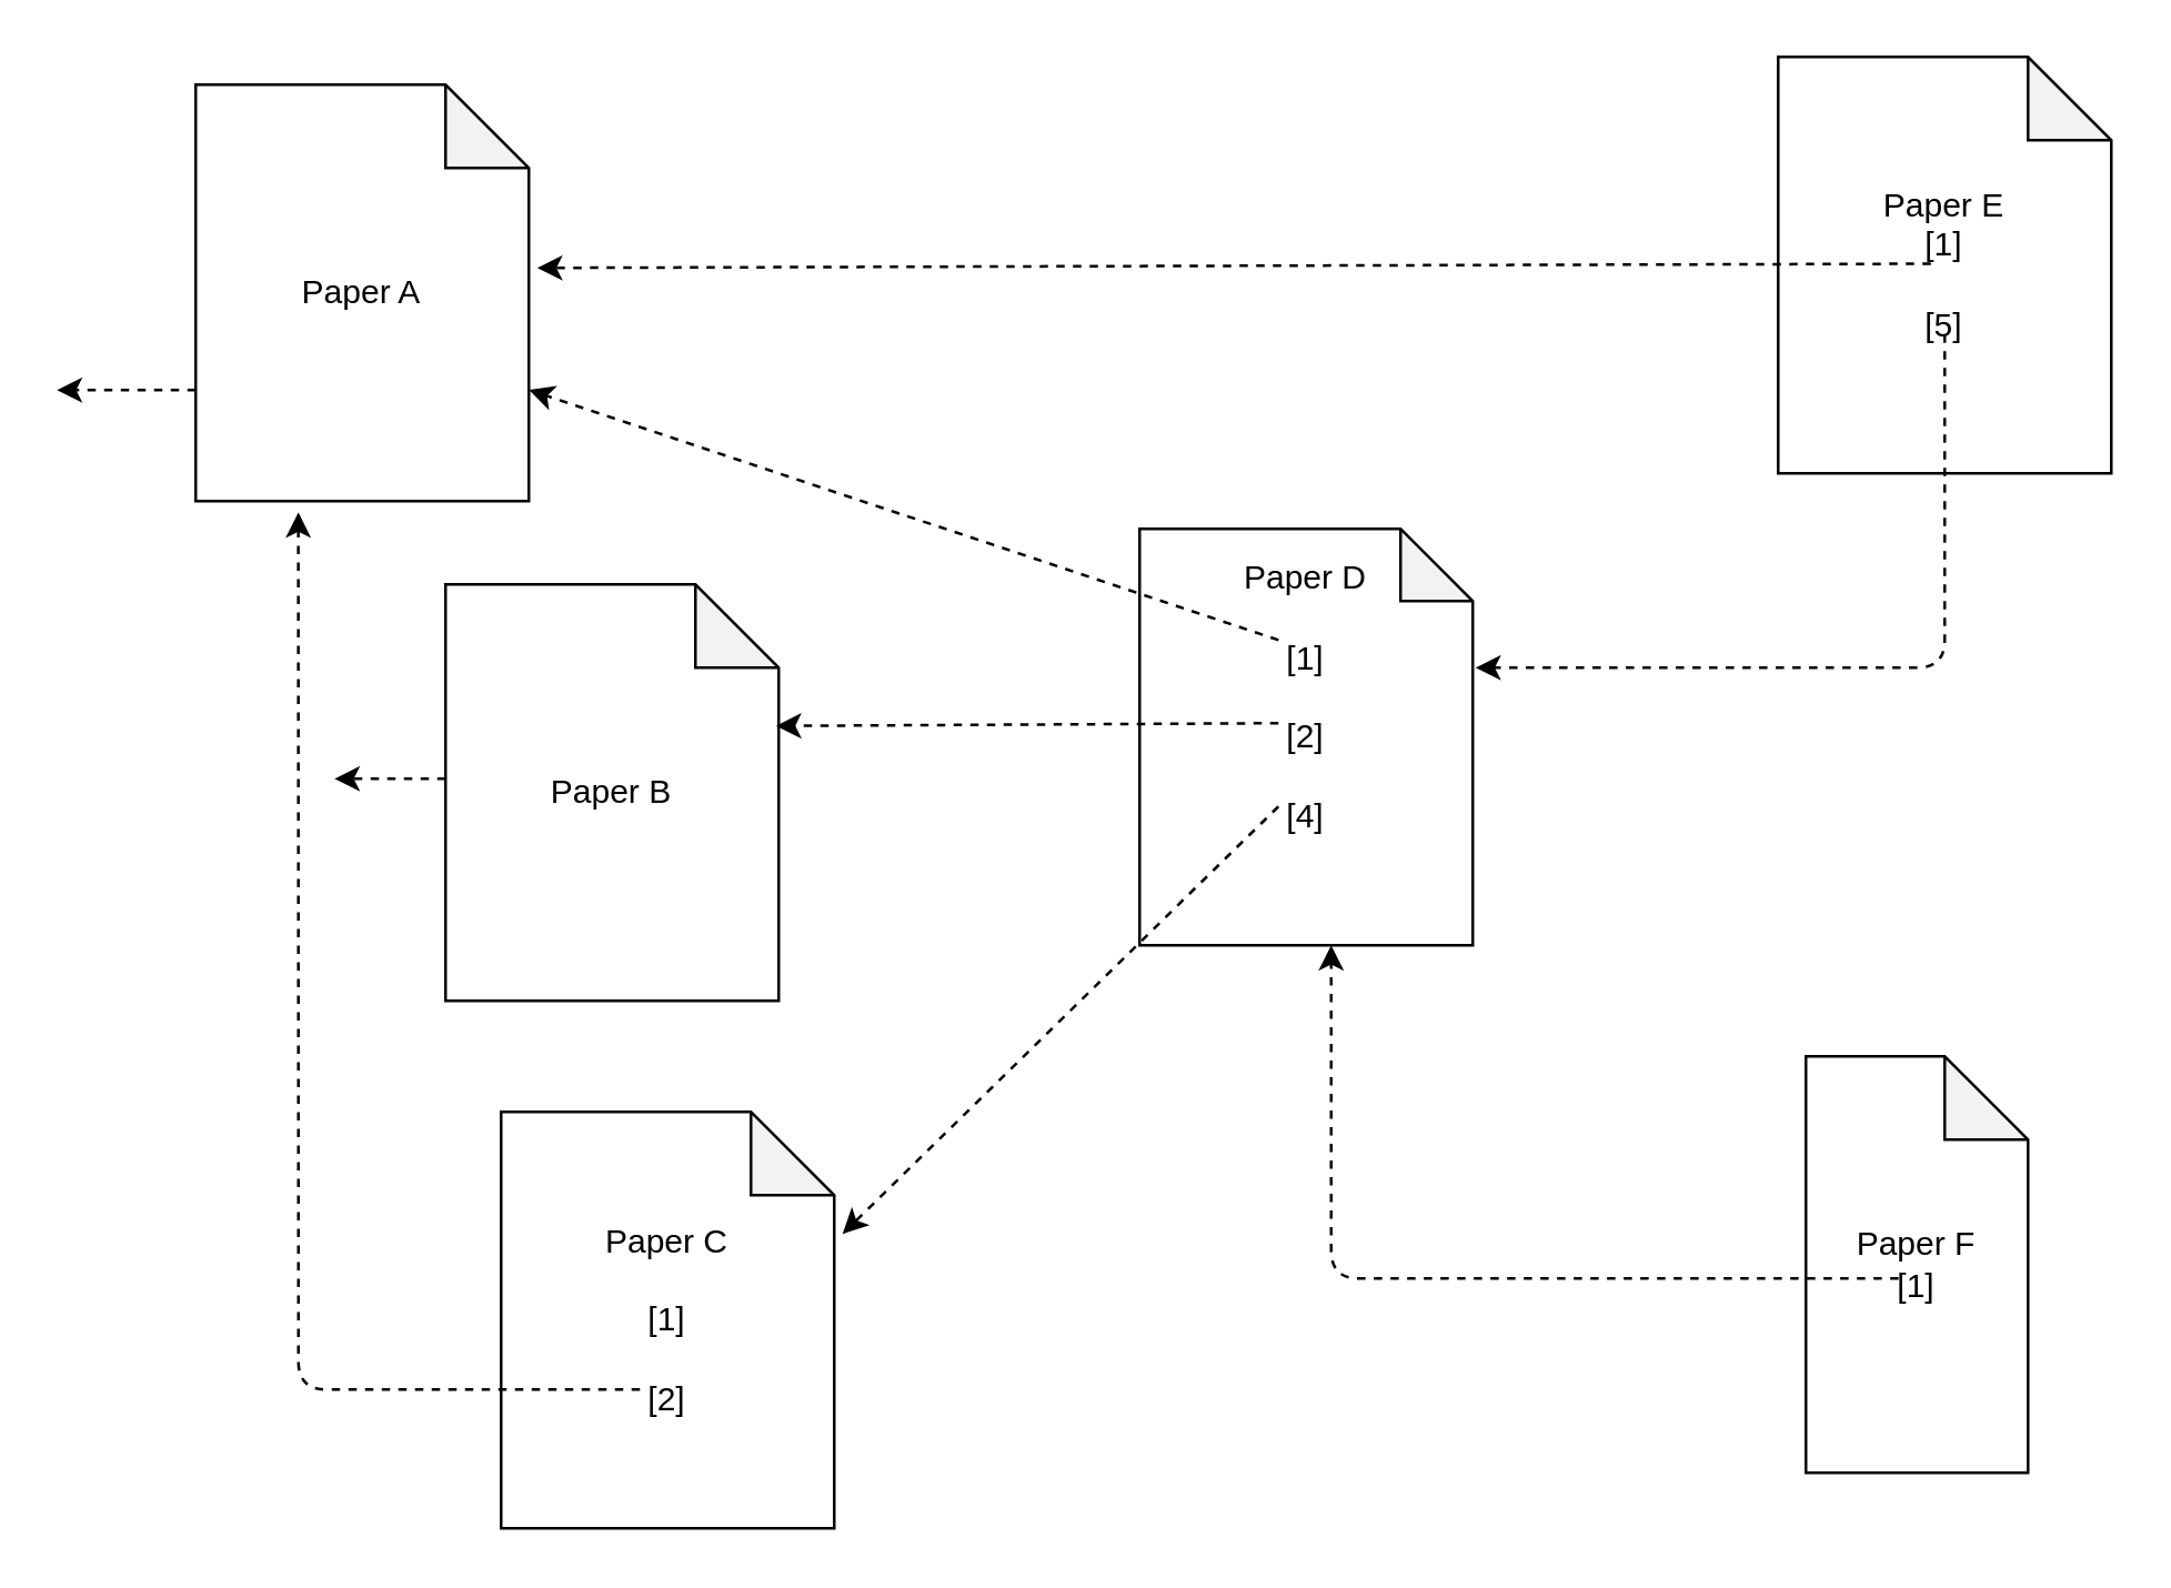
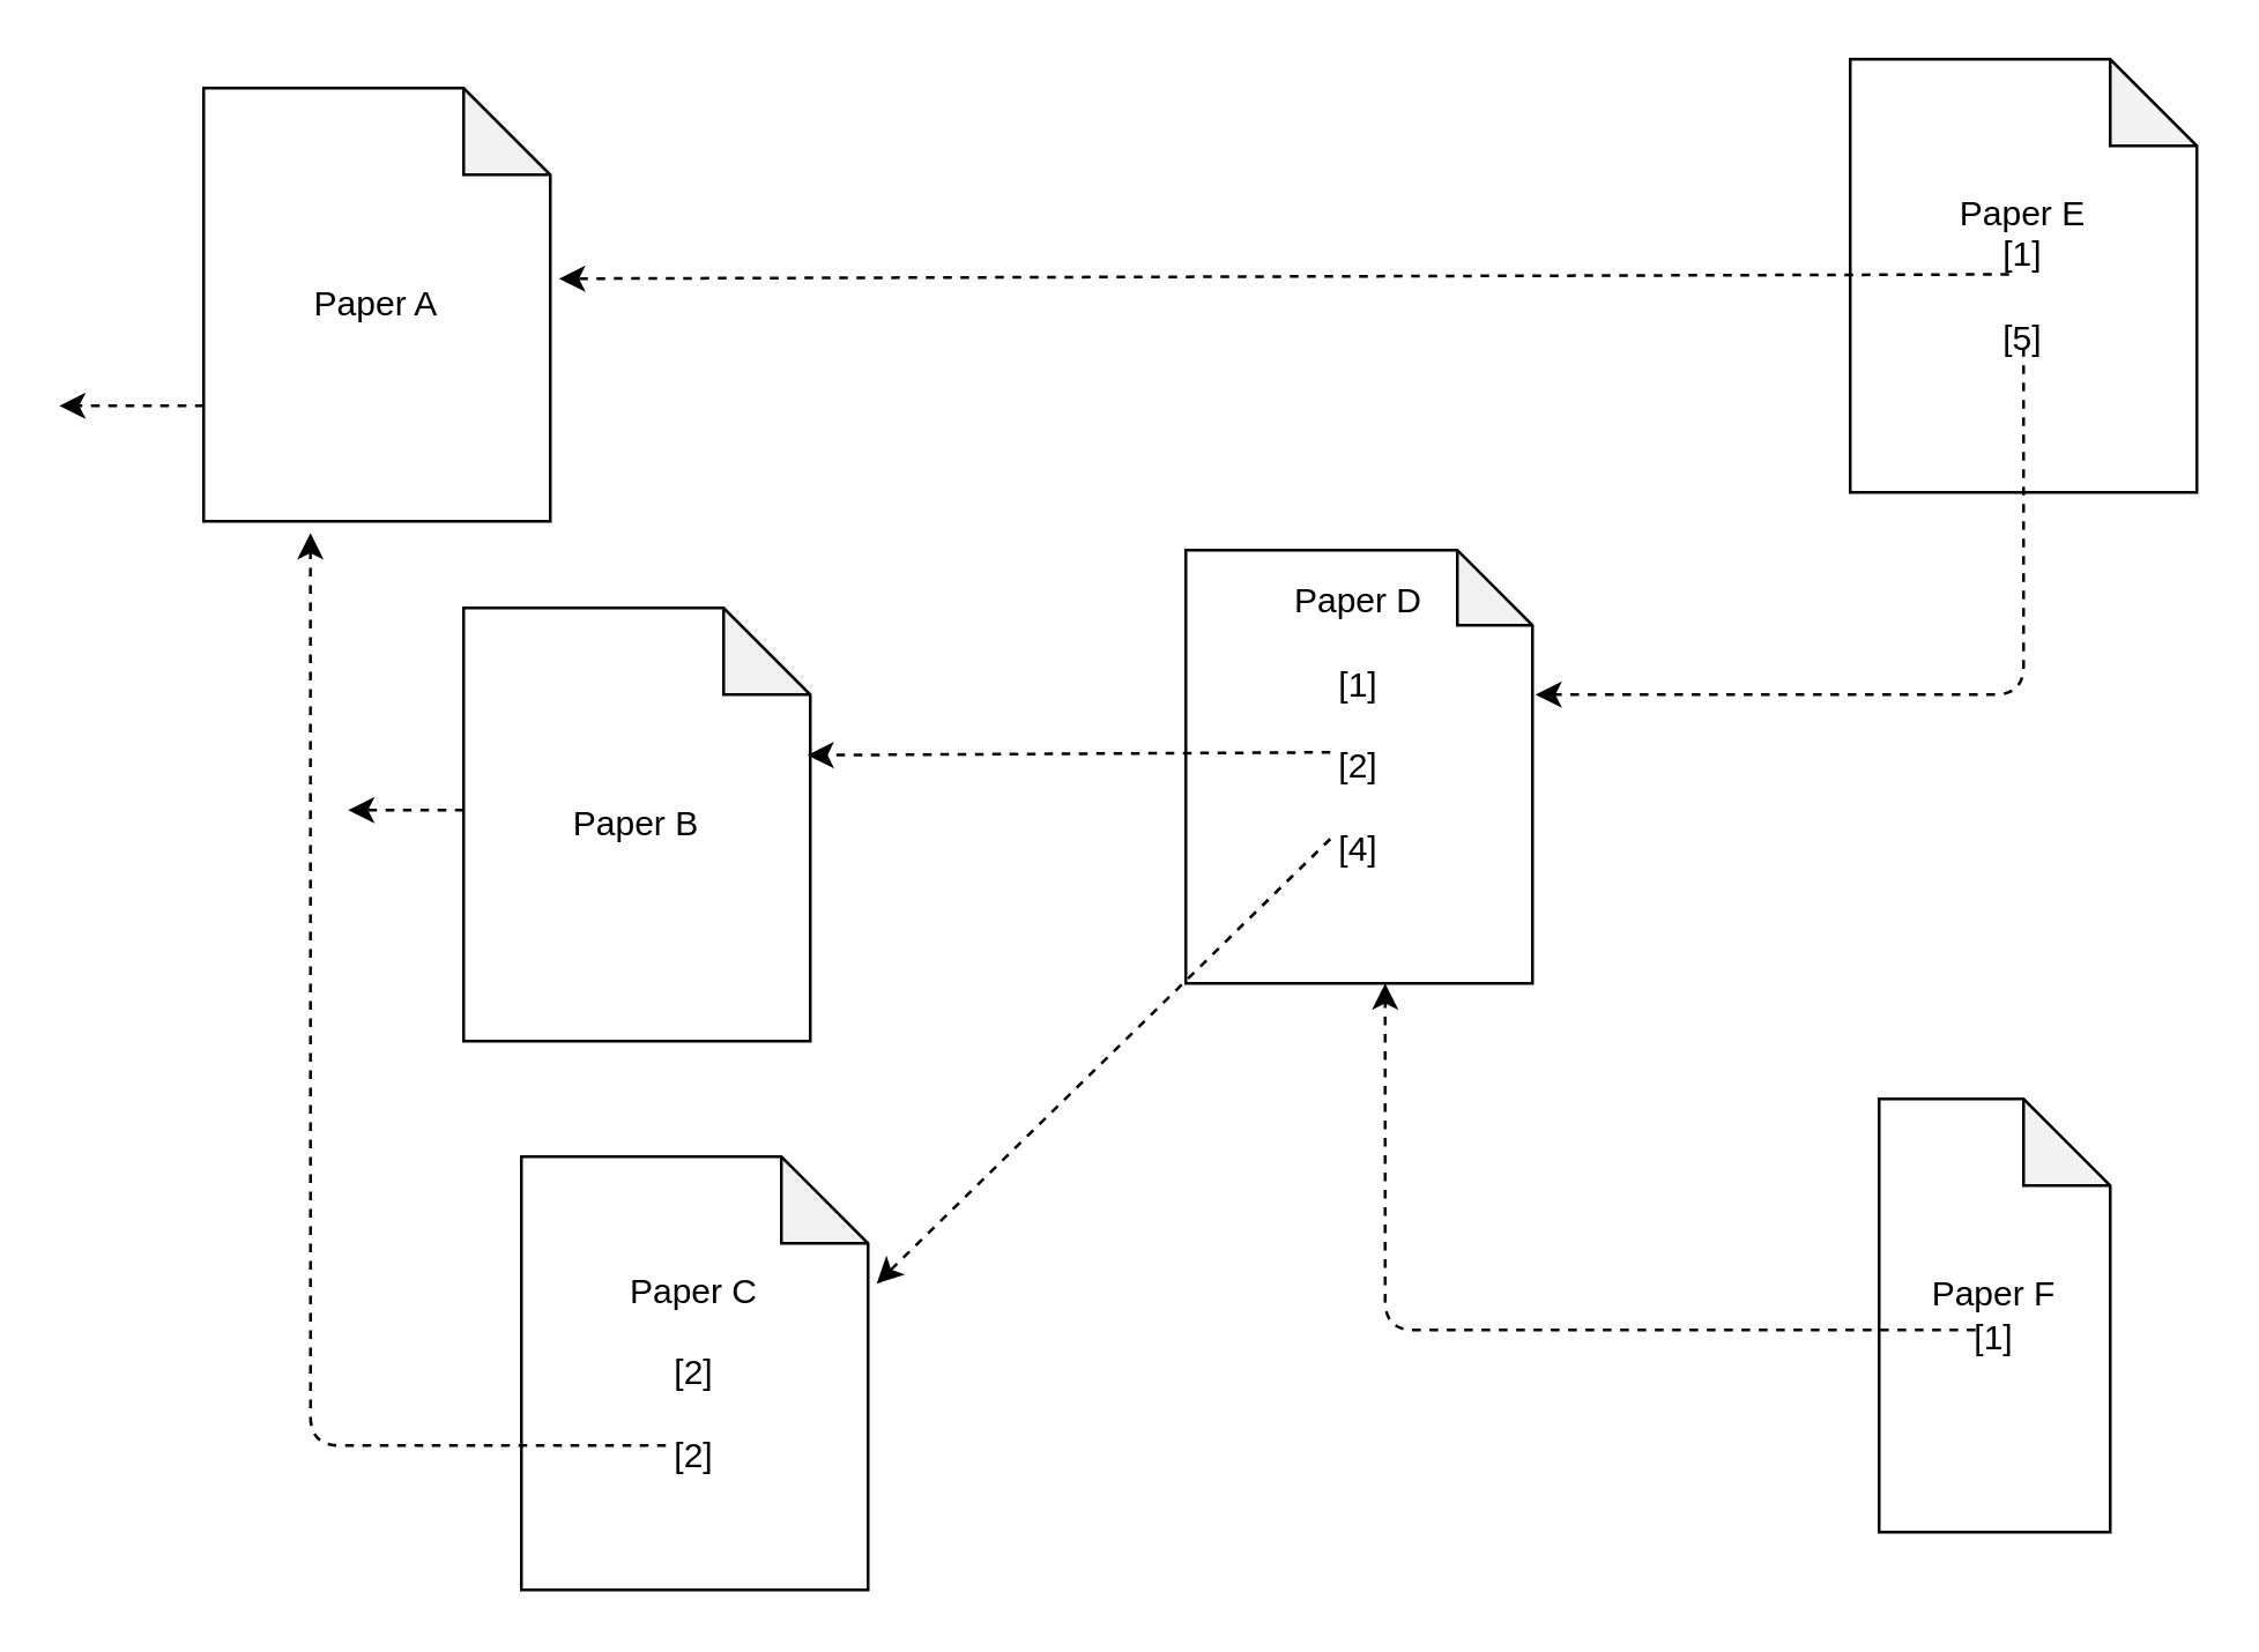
  <mxCell id="0" />
  <mxCell id="1" parent="0" />
  <mxCell id="2" value="Paper D&lt;br&gt;&lt;br&gt;[1]&lt;br&gt;&amp;nbsp; &amp;nbsp;&amp;nbsp;&lt;br&gt;[2]&lt;br&gt;&lt;br&gt;[4]&lt;br&gt;&lt;br&gt;&lt;br&gt;" style="shape=note;whiteSpace=wrap;html=1;backgroundOutline=1;darkOpacity=0.05;size=26;" parent="1" vertex="1"><mxGeometry x="410" y="190" width="120" height="150" as="geometry" /></mxCell>
  <mxCell id="3" value="Paper F&lt;br&gt;[1]&lt;br&gt;" style="shape=note;whiteSpace=wrap;html=1;backgroundOutline=1;darkOpacity=0.05;" parent="1" vertex="1"><mxGeometry x="650" y="380" width="80" height="150" as="geometry" /></mxCell>
  <mxCell id="4" value="Paper B" style="shape=note;whiteSpace=wrap;html=1;backgroundOutline=1;darkOpacity=0.05;" parent="1" vertex="1"><mxGeometry x="160" y="210" width="120" height="150" as="geometry" /></mxCell>
  <mxCell id="5" value="Paper A" style="shape=note;whiteSpace=wrap;html=1;backgroundOutline=1;darkOpacity=0.05;" parent="1" vertex="1"><mxGeometry x="70" y="30" width="120" height="150" as="geometry" /></mxCell>
- <mxCell id="6" value="Paper C&lt;br&gt;&lt;br&gt;[1]&lt;br&gt;&lt;br&gt;[2]&lt;br&gt;" style="shape=note;whiteSpace=wrap;html=1;backgroundOutline=1;darkOpacity=0.05;" parent="1" vertex="1"><mxGeometry x="180" y="400" width="120" height="150" as="geometry" /></mxCell>
+ <mxCell id="6" value="Paper C&lt;br&gt;&lt;br&gt;[2]&lt;br&gt;&lt;br&gt;[2]&lt;br&gt;" style="shape=note;whiteSpace=wrap;html=1;backgroundOutline=1;darkOpacity=0.05;" parent="1" vertex="1"><mxGeometry x="180" y="400" width="120" height="150" as="geometry" /></mxCell>
  <mxCell id="7" value="Paper E&lt;br&gt;[1]&lt;br&gt;&lt;br&gt;[5]&lt;br&gt;" style="shape=note;whiteSpace=wrap;html=1;backgroundOutline=1;darkOpacity=0.05;" parent="1" vertex="1"><mxGeometry x="640" y="20" width="120" height="150" as="geometry" /></mxCell>
- <mxCell id="8" value="" style="endArrow=classic;html=1;entryX=1;entryY=0.733;entryDx=0;entryDy=0;entryPerimeter=0;exitX=0.417;exitY=0.267;exitDx=0;exitDy=0;exitPerimeter=0;dashed=1;" parent="1" source="2" target="5" edge="1"><mxGeometry width="50" height="50" relative="1" as="geometry"><mxPoint x="470" y="220" as="sourcePoint" /><mxPoint x="530" y="170" as="targetPoint" /></mxGeometry></mxCell>
  <mxCell id="9" value="" style="endArrow=classic;html=1;entryX=0.992;entryY=0.34;entryDx=0;entryDy=0;entryPerimeter=0;dashed=1;" parent="1" target="4" edge="1"><mxGeometry width="50" height="50" relative="1" as="geometry"><mxPoint x="460" y="260" as="sourcePoint" /><mxPoint x="299" y="260" as="targetPoint" /></mxGeometry></mxCell>
  <mxCell id="10" value="" style="endArrow=classic;html=1;entryX=1.025;entryY=0.293;entryDx=0;entryDy=0;entryPerimeter=0;dashed=1;" parent="1" target="6" edge="1"><mxGeometry width="50" height="50" relative="1" as="geometry"><mxPoint x="460" y="290" as="sourcePoint" /><mxPoint x="646" y="153.5" as="targetPoint" /></mxGeometry></mxCell>
  <mxCell id="11" value="" style="endArrow=classic;html=1;entryX=0.308;entryY=1.027;entryDx=0;entryDy=0;entryPerimeter=0;dashed=1;" parent="1" target="5" edge="1"><mxGeometry width="50" height="50" relative="1" as="geometry"><mxPoint x="230" y="500" as="sourcePoint" /><mxPoint x="120" y="160" as="targetPoint" /><Array as="points"><mxPoint x="107" y="500" /></Array></mxGeometry></mxCell>
  <mxCell id="12" value="" style="endArrow=classic;html=1;dashed=1;" parent="1" edge="1"><mxGeometry width="50" height="50" relative="1" as="geometry"><mxPoint x="160" y="280" as="sourcePoint" /><mxPoint x="120" y="280" as="targetPoint" /></mxGeometry></mxCell>
  <mxCell id="13" value="" style="endArrow=classic;html=1;exitX=0.083;exitY=0.467;exitDx=0;exitDy=0;exitPerimeter=0;dashed=1;" parent="1" edge="1"><mxGeometry width="50" height="50" relative="1" as="geometry"><mxPoint x="70" y="140" as="sourcePoint" /><mxPoint x="20" y="140" as="targetPoint" /></mxGeometry></mxCell>
  <mxCell id="14" value="" style="endArrow=classic;html=1;dashed=1;" parent="1" edge="1"><mxGeometry width="50" height="50" relative="1" as="geometry"><mxPoint x="700" y="120" as="sourcePoint" /><mxPoint x="531" y="240" as="targetPoint" /><Array as="points"><mxPoint x="700" y="240" /></Array></mxGeometry></mxCell>
  <mxCell id="15" value="" style="endArrow=classic;html=1;exitX=0.083;exitY=0.467;exitDx=0;exitDy=0;exitPerimeter=0;dashed=1;entryX=1.025;entryY=0.44;entryDx=0;entryDy=0;entryPerimeter=0;" parent="1" target="5" edge="1"><mxGeometry width="50" height="50" relative="1" as="geometry"><mxPoint x="695" y="94.5" as="sourcePoint" /><mxPoint x="645" y="94.5" as="targetPoint" /></mxGeometry></mxCell>
  <mxCell id="16" value="" style="endArrow=classic;html=1;dashed=1;exitX=0.417;exitY=0.533;exitDx=0;exitDy=0;exitPerimeter=0;" parent="1" source="3" edge="1"><mxGeometry width="50" height="50" relative="1" as="geometry"><mxPoint x="700" y="130" as="sourcePoint" /><mxPoint x="479" y="340" as="targetPoint" /><Array as="points"><mxPoint x="479" y="460" /></Array></mxGeometry></mxCell>
